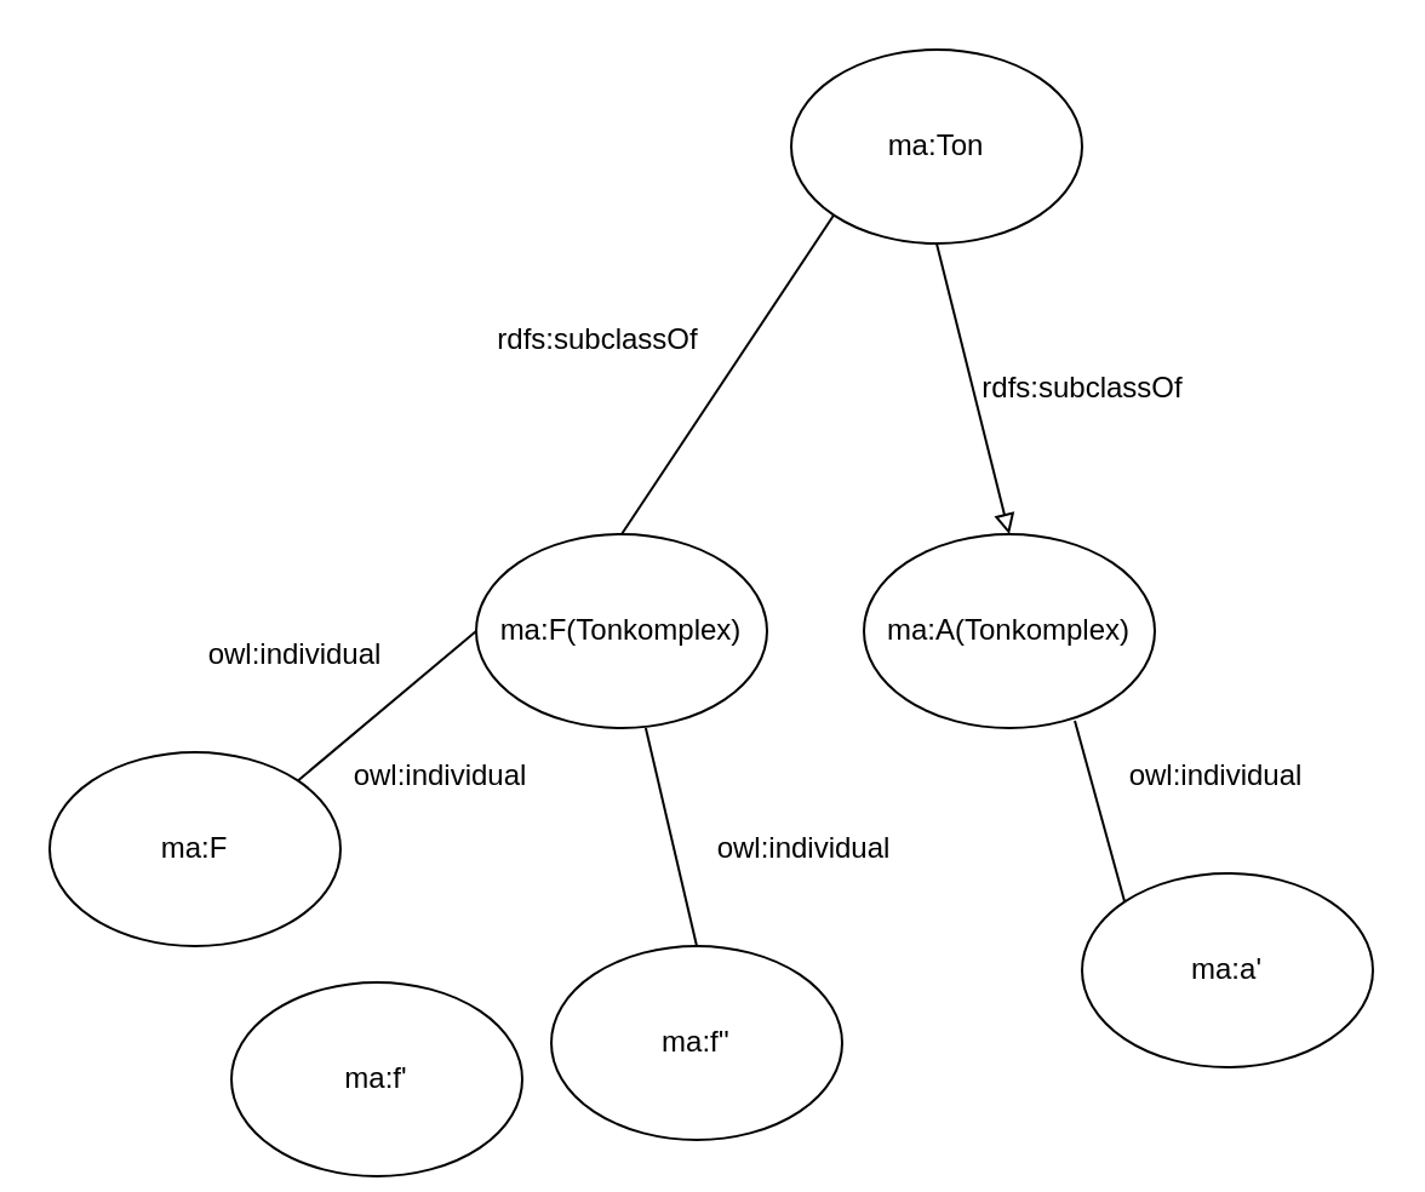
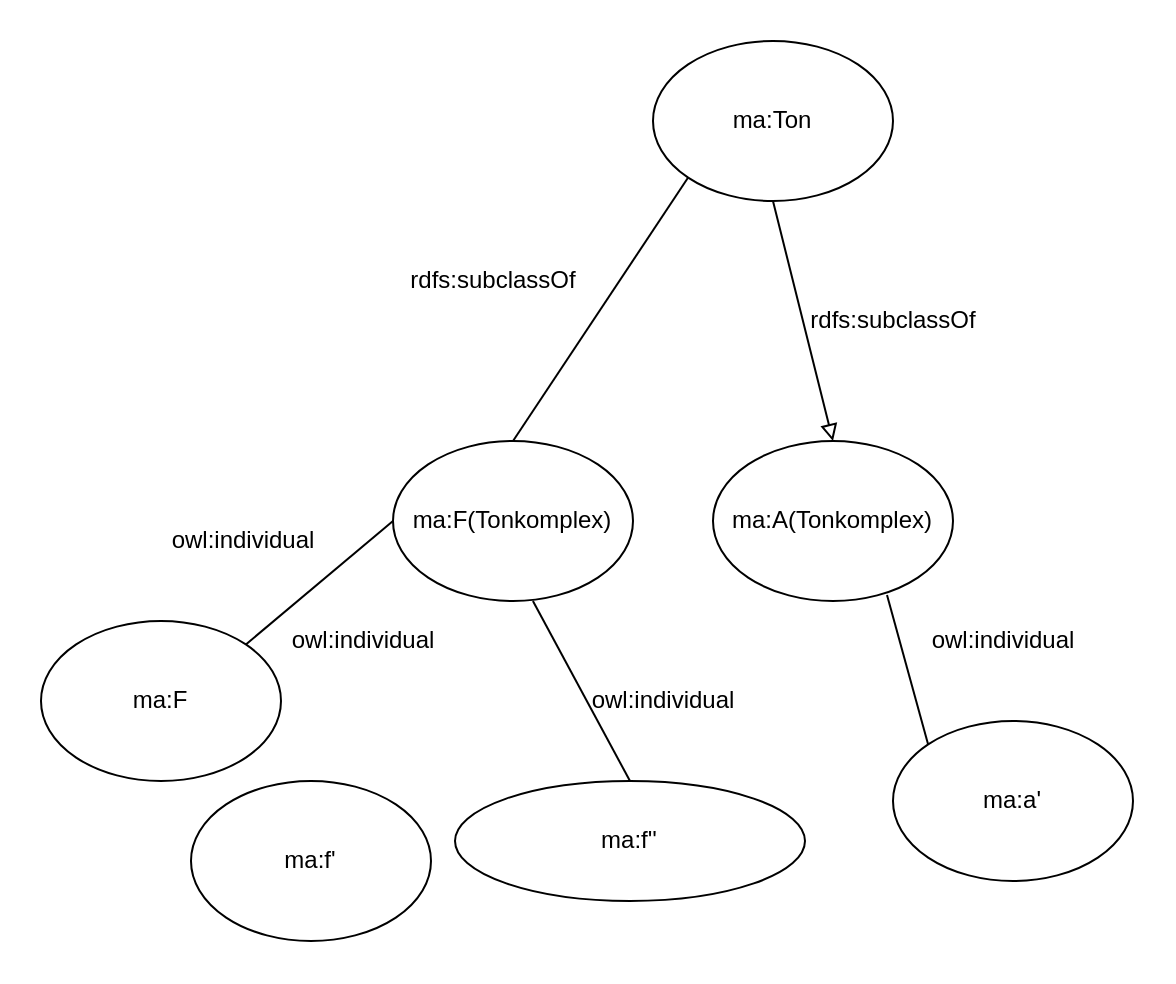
  <mxCell id="0" />
  <mxCell id="1" parent="0" />
- <mxCell id="2" value="ma:f'" style="ellipse;whiteSpace=wrap;html=1;strokeWidth=1;" parent="1" vertex="1"><mxGeometry x="95" y="405" width="120" height="80" as="geometry" /></mxCell>
+ <mxCell id="2" value="ma:f'" style="ellipse;whiteSpace=wrap;html=1;strokeWidth=1;" parent="1" vertex="1"><mxGeometry x="95" y="390" width="120" height="80" as="geometry" /></mxCell>
  <mxCell id="3" style="edgeStyle=none;rounded=0;orthogonalLoop=1;jettySize=auto;html=1;exitX=0;exitY=1;exitDx=0;exitDy=0;entryX=0.5;entryY=0;entryDx=0;entryDy=0;endArrow=none;endFill=0;" parent="1" source="5" target="6" edge="1"><mxGeometry relative="1" as="geometry" /></mxCell>
  <mxCell id="4" style="rounded=0;orthogonalLoop=1;jettySize=auto;html=1;exitX=0.5;exitY=1;exitDx=0;exitDy=0;entryX=0.5;entryY=0;entryDx=0;entryDy=0;endArrow=block;endFill=0;" edge="1" parent="1" source="5" target="9"><mxGeometry relative="1" as="geometry" /></mxCell>
  <mxCell id="5" value="ma:Ton" style="ellipse;whiteSpace=wrap;html=1;" parent="1" vertex="1"><mxGeometry x="326" y="20" width="120" height="80" as="geometry" /></mxCell>
  <mxCell id="6" value="ma:F(Tonkomplex)" style="ellipse;whiteSpace=wrap;html=1;" parent="1" vertex="1"><mxGeometry x="196" y="220" width="120" height="80" as="geometry" /></mxCell>
  <mxCell id="7" value="rdfs:subclassOf" style="text;html=1;align=center;verticalAlign=middle;resizable=0;points=[];autosize=1;rotation=0;" parent="1" vertex="1"><mxGeometry x="196" y="130" width="100" height="20" as="geometry" /></mxCell>
  <mxCell id="8" value="owl:individual" style="text;html=1;align=center;verticalAlign=middle;resizable=0;points=[];autosize=1;" parent="1" vertex="1"><mxGeometry x="76" y="260" width="90" height="20" as="geometry" /></mxCell>
  <mxCell id="9" value="ma:A(Tonkomplex)" style="ellipse;whiteSpace=wrap;html=1;" vertex="1" parent="1"><mxGeometry x="356" y="220" width="120" height="80" as="geometry" /></mxCell>
  <mxCell id="10" style="edgeStyle=none;rounded=0;orthogonalLoop=1;jettySize=auto;html=1;exitX=0.5;exitY=0;exitDx=0;exitDy=0;entryX=0.583;entryY=1;entryDx=0;entryDy=0;entryPerimeter=0;endArrow=none;endFill=0;" edge="1" parent="1" source="11" target="6"><mxGeometry relative="1" as="geometry" /></mxCell>
- <mxCell id="11" value="ma:f''" style="ellipse;whiteSpace=wrap;html=1;strokeWidth=1;" vertex="1" parent="1"><mxGeometry x="227" y="390" width="120" height="80" as="geometry" /></mxCell>
+ <mxCell id="11" value="ma:f''" style="ellipse;whiteSpace=wrap;html=1;strokeWidth=1;" vertex="1" parent="1"><mxGeometry x="227" y="390" width="175" height="60" as="geometry" /></mxCell>
  <mxCell id="12" style="edgeStyle=none;rounded=0;orthogonalLoop=1;jettySize=auto;html=1;exitX=1;exitY=0;exitDx=0;exitDy=0;entryX=0;entryY=0.5;entryDx=0;entryDy=0;endArrow=none;endFill=0;" edge="1" parent="1" source="13" target="6"><mxGeometry relative="1" as="geometry" /></mxCell>
  <mxCell id="13" value="ma:F" style="ellipse;whiteSpace=wrap;html=1;strokeWidth=1;" vertex="1" parent="1"><mxGeometry x="20" y="310" width="120" height="80" as="geometry" /></mxCell>
  <mxCell id="14" style="edgeStyle=none;rounded=0;orthogonalLoop=1;jettySize=auto;html=1;exitX=0;exitY=0;exitDx=0;exitDy=0;entryX=0.725;entryY=0.963;entryDx=0;entryDy=0;entryPerimeter=0;endArrow=none;endFill=0;" edge="1" parent="1" source="15" target="9"><mxGeometry relative="1" as="geometry" /></mxCell>
  <mxCell id="15" value="ma:a'" style="ellipse;whiteSpace=wrap;html=1;strokeWidth=1;" vertex="1" parent="1"><mxGeometry x="446" y="360" width="120" height="80" as="geometry" /></mxCell>
  <mxCell id="16" value="rdfs:subclassOf" style="text;html=1;align=center;verticalAlign=middle;resizable=0;points=[];autosize=1;rotation=0;" vertex="1" parent="1"><mxGeometry x="396" y="150" width="100" height="20" as="geometry" /></mxCell>
  <mxCell id="17" value="owl:individual" style="text;html=1;align=center;verticalAlign=middle;resizable=0;points=[];autosize=1;" vertex="1" parent="1"><mxGeometry x="286" y="340" width="90" height="20" as="geometry" /></mxCell>
  <mxCell id="18" value="owl:individual" style="text;html=1;align=center;verticalAlign=middle;resizable=0;points=[];autosize=1;" vertex="1" parent="1"><mxGeometry x="456" y="310" width="90" height="20" as="geometry" /></mxCell>
  <mxCell id="19" value="owl:individual" style="text;html=1;align=center;verticalAlign=middle;resizable=0;points=[];autosize=1;" vertex="1" parent="1"><mxGeometry x="136" y="310" width="90" height="20" as="geometry" /></mxCell>
